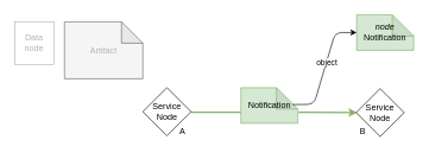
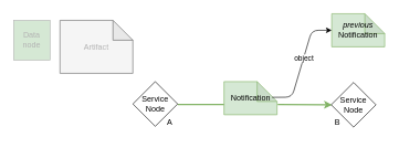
  <mxCell id="0" />
  <mxCell id="1" parent="0" />
  <mxCell id="2" value="Notification" style="shape=note;whiteSpace=wrap;html=1;backgroundOutline=1;darkOpacity=0.05;strokeColor=#82b366;fillColor=#d5e8d4;" vertex="1" parent="1"><mxGeometry x="337.5" y="122.5" width="80" height="50" as="geometry" /></mxCell>
  <mxCell id="3" value="" style="endArrow=none;html=1;strokeWidth=2;fillColor=#d5e8d4;strokeColor=#82b366;" edge="1" parent="1"><mxGeometry width="50" height="50" relative="1" as="geometry"><mxPoint x="267.5" y="157" as="sourcePoint" /><mxPoint x="337.5" y="157" as="targetPoint" /></mxGeometry></mxCell>
  <mxCell id="4" value="" style="endArrow=classic;html=1;entryX=0;entryY=0.75;entryDx=0;entryDy=0;strokeWidth=2;fillColor=#d5e8d4;strokeColor=#82b366;" edge="1" parent="1"><mxGeometry width="50" height="50" relative="1" as="geometry"><mxPoint x="418.5" y="157" as="sourcePoint" /><mxPoint x="500.5" y="157.5" as="targetPoint" /></mxGeometry></mxCell>
  <mxCell id="5" value="Service&lt;br&gt;Node" style="rhombus;whiteSpace=wrap;html=1;" vertex="1" parent="1"><mxGeometry x="499.25" y="123.75" width="67.5" height="67.5" as="geometry" /></mxCell>
  <mxCell id="6" value="Service&lt;br&gt;Node" style="rhombus;whiteSpace=wrap;html=1;" vertex="1" parent="1"><mxGeometry x="200" y="122.5" width="67.5" height="67.5" as="geometry" /></mxCell>
  <mxCell id="7" value="A" style="text;html=1;strokeColor=none;fillColor=none;align=center;verticalAlign=middle;whiteSpace=wrap;rounded=0;" vertex="1" parent="1"><mxGeometry x="226" y="170.25" width="60" height="30" as="geometry" /></mxCell>
  <mxCell id="8" value="B" style="text;html=1;strokeColor=none;fillColor=none;align=center;verticalAlign=middle;whiteSpace=wrap;rounded=0;" vertex="1" parent="1"><mxGeometry x="479" y="170.25" width="60" height="30" as="geometry" /></mxCell>
- <mxCell id="9" value="&lt;i&gt;node&lt;/i&gt;&lt;br&gt;Notification" style="shape=note;whiteSpace=wrap;html=1;backgroundOutline=1;darkOpacity=0.05;strokeColor=#82b366;fillColor=#d5e8d4;" vertex="1" parent="1"><mxGeometry x="500" y="20" width="80" height="50" as="geometry" /></mxCell>
+ <mxCell id="9" value="&lt;i&gt;previous&lt;/i&gt;&lt;br&gt;Notification" style="shape=note;whiteSpace=wrap;html=1;backgroundOutline=1;darkOpacity=0.05;strokeColor=#82b366;fillColor=#d5e8d4;" vertex="1" parent="1"><mxGeometry x="500" y="20" width="80" height="50" as="geometry" /></mxCell>
  <mxCell id="10" value="" style="endArrow=classic;html=1;rounded=1;entryX=0;entryY=0.5;entryDx=0;entryDy=0;entryPerimeter=0;exitX=0.908;exitY=0.475;exitDx=0;exitDy=0;exitPerimeter=0;dashed=0;" edge="1" parent="1" source="2" target="9"><mxGeometry width="50" height="50" relative="1" as="geometry"><mxPoint x="270" y="220" as="sourcePoint" /><mxPoint x="320" y="170" as="targetPoint" /><Array as="points"><mxPoint x="440" y="146" /><mxPoint x="470" y="45" /></Array></mxGeometry></mxCell>
  <mxCell id="11" value="object" style="edgeLabel;html=1;align=center;verticalAlign=middle;resizable=0;points=[];" connectable="0" vertex="1" parent="10"><mxGeometry x="0.101" relative="1" as="geometry"><mxPoint as="offset" /></mxGeometry></mxCell>
- <mxCell id="12" value="&lt;font color=&quot;#b3b3b3&quot;&gt;Data node&lt;/font&gt;" style="rounded=0;whiteSpace=wrap;html=1;rotation=0;strokeColor=#B3B3B3;" vertex="1" parent="1"><mxGeometry x="20" y="30" width="55" height="60" as="geometry" /></mxCell>
+ <mxCell id="12" value="&lt;font color=&quot;#b3b3b3&quot;&gt;Data node&lt;/font&gt;" style="rounded=0;whiteSpace=wrap;html=1;rotation=0;strokeColor=#B3B3B3;fillColor=#d5e8d4;" vertex="1" parent="1"><mxGeometry x="20" y="30" width="55" height="60" as="geometry" /></mxCell>
  <mxCell id="13" value="&lt;font color=&quot;#b3b3b3&quot;&gt;Artifact&lt;/font&gt;" style="shape=note;whiteSpace=wrap;html=1;backgroundOutline=1;darkOpacity=0.05;strokeColor=#666666;fillColor=#f5f5f5;fontColor=#333333;" vertex="1" parent="1"><mxGeometry x="90" y="30" width="110" height="80" as="geometry" /></mxCell>
